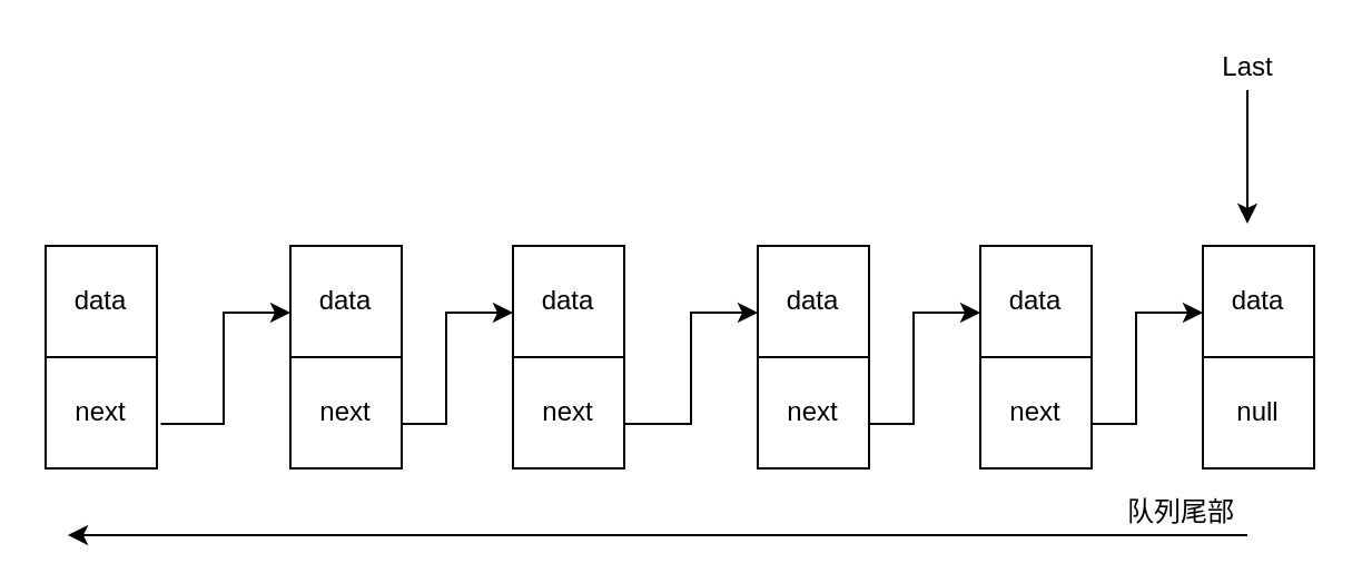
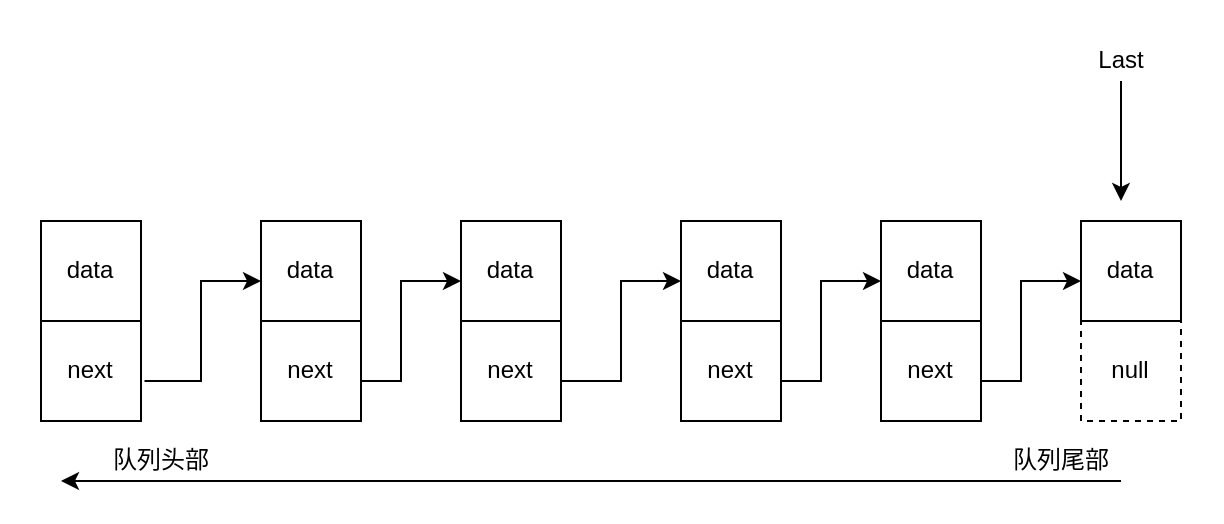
  <mxCell id="0" />
  <mxCell id="1" parent="0" />
  <mxCell id="2" value="next" style="whiteSpace=wrap;html=1;aspect=fixed;" vertex="1" parent="1"><mxGeometry x="20" y="160" width="50" height="50" as="geometry" /></mxCell>
  <mxCell id="3" value="data" style="whiteSpace=wrap;html=1;aspect=fixed;" vertex="1" parent="1"><mxGeometry x="20" y="110" width="50" height="50" as="geometry" /></mxCell>
  <mxCell id="4" value="next" style="whiteSpace=wrap;html=1;aspect=fixed;" vertex="1" parent="1"><mxGeometry x="130" y="160" width="50" height="50" as="geometry" /></mxCell>
  <mxCell id="5" value="data" style="whiteSpace=wrap;html=1;aspect=fixed;" vertex="1" parent="1"><mxGeometry x="130" y="110" width="50" height="50" as="geometry" /></mxCell>
  <mxCell id="6" value="next" style="whiteSpace=wrap;html=1;aspect=fixed;" vertex="1" parent="1"><mxGeometry x="230" y="160" width="50" height="50" as="geometry" /></mxCell>
  <mxCell id="7" value="data" style="whiteSpace=wrap;html=1;aspect=fixed;" vertex="1" parent="1"><mxGeometry x="230" y="110" width="50" height="50" as="geometry" /></mxCell>
  <mxCell id="8" value="next" style="whiteSpace=wrap;html=1;aspect=fixed;" vertex="1" parent="1"><mxGeometry x="340" y="160" width="50" height="50" as="geometry" /></mxCell>
  <mxCell id="9" value="data" style="whiteSpace=wrap;html=1;aspect=fixed;" vertex="1" parent="1"><mxGeometry x="340" y="110" width="50" height="50" as="geometry" /></mxCell>
  <mxCell id="10" value="next" style="whiteSpace=wrap;html=1;aspect=fixed;" vertex="1" parent="1"><mxGeometry x="440" y="160" width="50" height="50" as="geometry" /></mxCell>
  <mxCell id="11" value="data" style="whiteSpace=wrap;html=1;aspect=fixed;" vertex="1" parent="1"><mxGeometry x="440" y="110" width="50" height="50" as="geometry" /></mxCell>
  <mxCell id="12" value="" style="endArrow=classic;html=1;rounded=0;exitX=1.035;exitY=0.599;exitDx=0;exitDy=0;exitPerimeter=0;" edge="1" parent="1" source="2"><mxGeometry width="50" height="50" relative="1" as="geometry"><mxPoint x="100" y="210" as="sourcePoint" /><mxPoint x="130" y="140" as="targetPoint" /><Array as="points"><mxPoint x="100" y="190" /><mxPoint x="100" y="140" /></Array></mxGeometry></mxCell>
  <mxCell id="13" value="" style="endArrow=classic;html=1;rounded=0;" edge="1" parent="1"><mxGeometry width="50" height="50" relative="1" as="geometry"><mxPoint x="180" y="190" as="sourcePoint" /><mxPoint x="230" y="140" as="targetPoint" /><Array as="points"><mxPoint x="200" y="190" /><mxPoint x="200" y="140" /></Array></mxGeometry></mxCell>
  <mxCell id="14" value="" style="endArrow=classic;html=1;rounded=0;exitX=1;exitY=0.6;exitDx=0;exitDy=0;exitPerimeter=0;" edge="1" parent="1" source="6"><mxGeometry width="50" height="50" relative="1" as="geometry"><mxPoint x="290" y="190" as="sourcePoint" /><mxPoint x="340" y="140" as="targetPoint" /><Array as="points"><mxPoint x="310" y="190" /><mxPoint x="310" y="140" /></Array></mxGeometry></mxCell>
  <mxCell id="15" value="" style="endArrow=classic;html=1;rounded=0;" edge="1" parent="1"><mxGeometry width="50" height="50" relative="1" as="geometry"><mxPoint x="390" y="190" as="sourcePoint" /><mxPoint x="440" y="140" as="targetPoint" /><Array as="points"><mxPoint x="410" y="190" /><mxPoint x="410" y="140" /></Array></mxGeometry></mxCell>
- <mxCell id="16" value="null" style="whiteSpace=wrap;html=1;aspect=fixed;" vertex="1" parent="1"><mxGeometry x="540" y="160" width="50" height="50" as="geometry" /></mxCell>
+ <mxCell id="16" value="null" style="whiteSpace=wrap;html=1;aspect=fixed;dashed=1;" vertex="1" parent="1"><mxGeometry x="540" y="160" width="50" height="50" as="geometry" /></mxCell>
  <mxCell id="17" value="data" style="whiteSpace=wrap;html=1;aspect=fixed;" vertex="1" parent="1"><mxGeometry x="540" y="110" width="50" height="50" as="geometry" /></mxCell>
  <mxCell id="18" value="" style="endArrow=classic;html=1;rounded=0;" edge="1" parent="1"><mxGeometry width="50" height="50" relative="1" as="geometry"><mxPoint x="560" y="40" as="sourcePoint" /><mxPoint x="560" y="100" as="targetPoint" /></mxGeometry></mxCell>
  <mxCell id="19" value="Last" style="text;html=1;align=center;verticalAlign=middle;resizable=0;points=[];autosize=1;strokeColor=none;fillColor=none;" vertex="1" parent="1"><mxGeometry x="540" y="20" width="40" height="20" as="geometry" /></mxCell>
  <mxCell id="20" value="" style="endArrow=classic;html=1;rounded=0;" edge="1" parent="1"><mxGeometry width="50" height="50" relative="1" as="geometry"><mxPoint x="490" y="190" as="sourcePoint" /><mxPoint x="540" y="140" as="targetPoint" /><Array as="points"><mxPoint x="510" y="190" /><mxPoint x="510" y="140" /></Array></mxGeometry></mxCell>
  <mxCell id="21" value="" style="endArrow=classic;html=1;rounded=0;" edge="1" parent="1"><mxGeometry width="50" height="50" relative="1" as="geometry"><mxPoint x="560" y="240" as="sourcePoint" /><mxPoint x="30" y="240" as="targetPoint" /></mxGeometry></mxCell>
  <mxCell id="22" value="队列尾部" style="text;html=1;align=center;verticalAlign=middle;resizable=0;points=[];autosize=1;strokeColor=none;fillColor=none;" vertex="1" parent="1"><mxGeometry x="500" y="220" width="60" height="20" as="geometry" /></mxCell>
+ <mxCell id="23" value="队列头部" style="text;html=1;align=center;verticalAlign=middle;resizable=0;points=[];autosize=1;strokeColor=none;fillColor=none;" vertex="1" parent="1"><mxGeometry x="50" y="220" width="60" height="20" as="geometry" /></mxCell>
